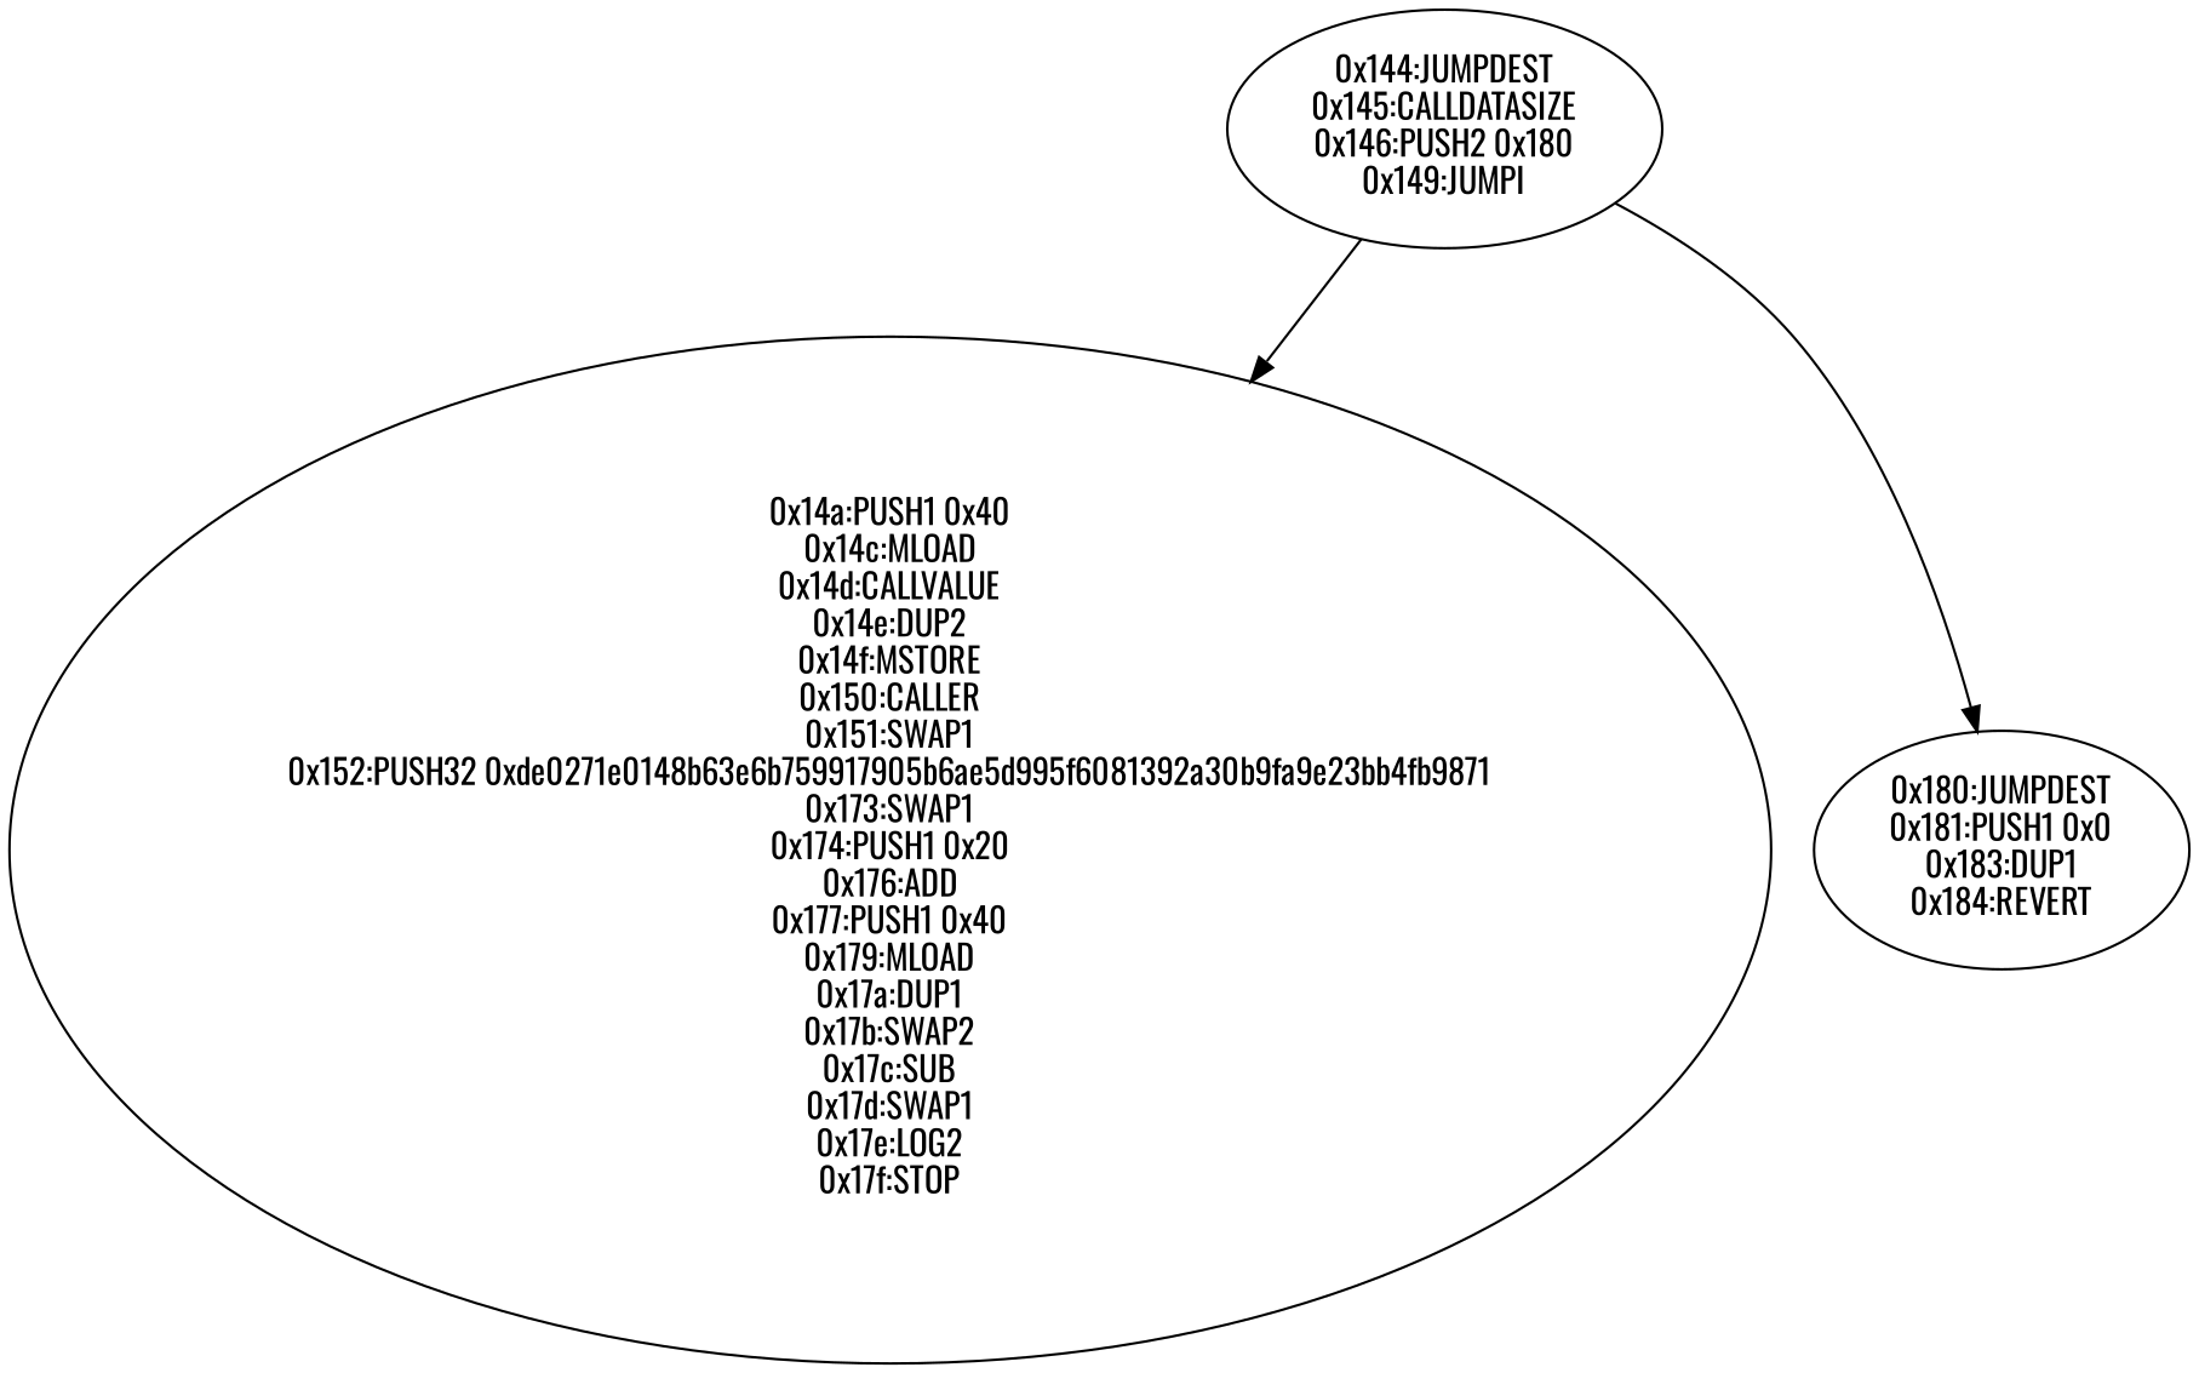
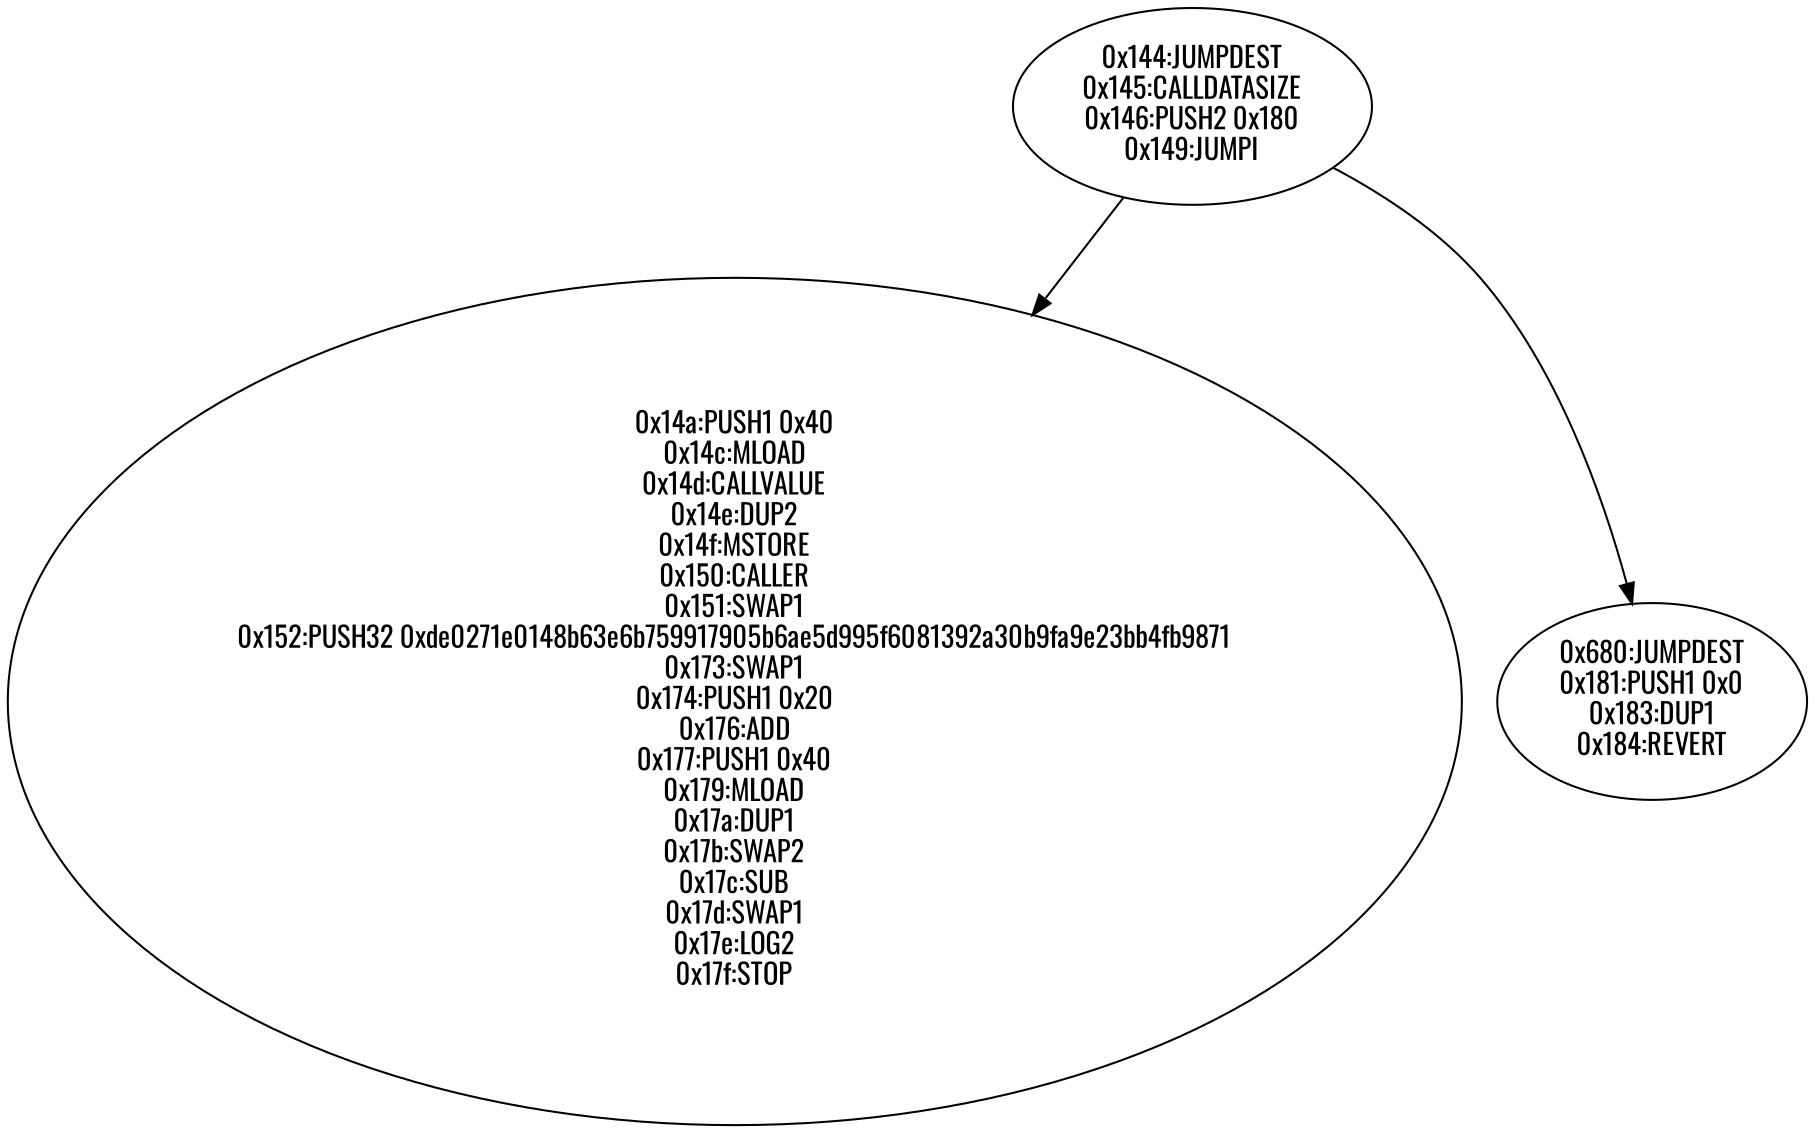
  digraph {
    fontname=Oswald
    node [fontname=Oswald]
    edge [fontname=Oswald]
    n1 [label="0x144:JUMPDEST\n0x145:CALLDATASIZE\n0x146:PUSH2 0x180\n0x149:JUMPI"]
    n2 [label="0x14a:PUSH1 0x40\n0x14c:MLOAD\n0x14d:CALLVALUE\n0x14e:DUP2\n0x14f:MSTORE\n0x150:CALLER\n0x151:SWAP1\n0x152:PUSH32 0xde0271e0148b63e6b759917905b6ae5d995f6081392a30b9fa9e23bb4fb9871\n0x173:SWAP1\n0x174:PUSH1 0x20\n0x176:ADD\n0x177:PUSH1 0x40\n0x179:MLOAD\n0x17a:DUP1\n0x17b:SWAP2\n0x17c:SUB\n0x17d:SWAP1\n0x17e:LOG2\n0x17f:STOP"]
-   n3 [label="0x180:JUMPDEST\n0x181:PUSH1 0x0\n0x183:DUP1\n0x184:REVERT"]
+   n3 [label="0x680:JUMPDEST\n0x181:PUSH1 0x0\n0x183:DUP1\n0x184:REVERT"]
    n1 -> n2
    n1 -> n3
  }
